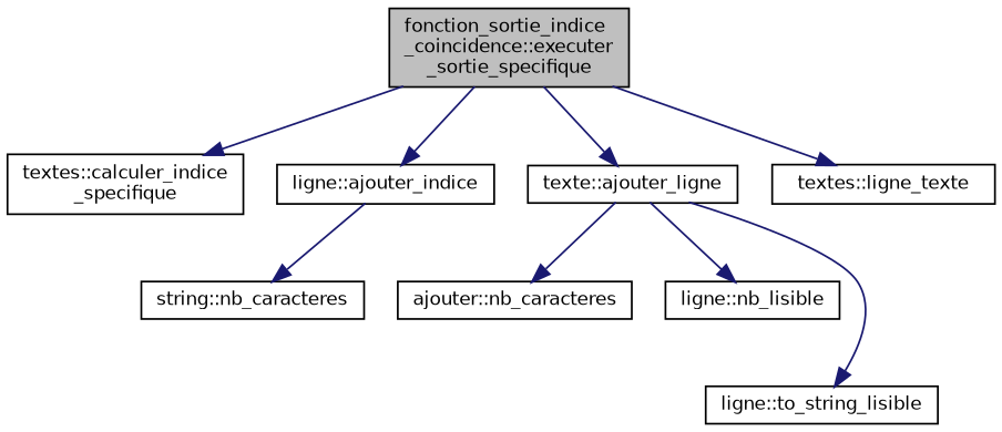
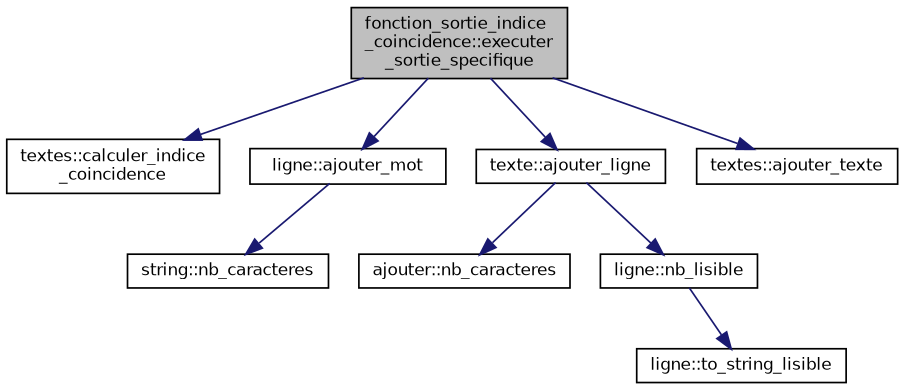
  digraph {
    fontname="DejaVu Sans"
    rankdir=TB
    node [color=black fillcolor=white fontname="DejaVu Sans" fontsize=10 shape=record style=filled]
    edge [color=midnightblue fontname="DejaVu Sans" fontsize=10 labelfontname=Helvetica labelfontsize=10 style=solid]
    n1 [fillcolor=grey75 fontcolor=black height=0.2 label="fonction_sortie_indice\l_coincidence::executer\l_sortie_specifique" width=0.4]
-   n2 [height=0.2 label="textes::calculer_indice\l_specifique" width=0.4]
-   n3 [height=0.2 label="ligne::ajouter_indice" width=0.4]
+   n2 [height=0.2 label="textes::calculer_indice\l_coincidence" width=0.4]
+   n3 [height=0.2 label="ligne::ajouter_mot" width=0.4]
    n4 [height=0.2 label="texte::ajouter_ligne" width=0.4]
-   n5 [height=0.2 label="textes::ligne_texte" width=0.4]
+   n5 [height=0.2 label="textes::ajouter_texte" width=0.4]
    n6 [height=0.2 label="string::nb_caracteres" width=0.4]
    n7 [height=0.2 label="ajouter::nb_caracteres" width=0.4]
    n8 [height=0.2 label="ligne::nb_lisible" width=0.4]
    n9 [height=0.2 label="ligne::to_string_lisible" width=0.4]
    n1 -> n2
    n1 -> n3
    n1 -> n4
    n1 -> n5
    n3 -> n6
    n4 -> n7
    n4 -> n8
-   n4 -> n9
+   n8 -> n9
  }
